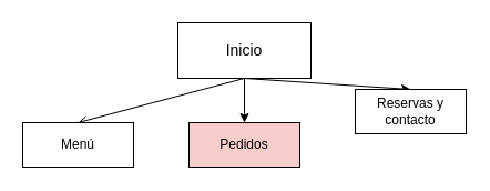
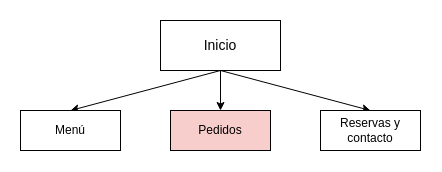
  <mxCell id="0" />
  <mxCell id="1" parent="0" />
- <mxCell id="2" style="rounded=0;orthogonalLoop=1;jettySize=auto;html=1;exitX=0.5;exitY=1;exitDx=0;exitDy=0;entryX=0.5;entryY=0;entryDx=0;entryDy=0;endArrow=open;" edge="1" parent="1" source="5" target="8"><mxGeometry relative="1" as="geometry" /></mxCell>
+ <mxCell id="2" style="rounded=0;orthogonalLoop=1;jettySize=auto;html=1;exitX=0.5;exitY=1;exitDx=0;exitDy=0;entryX=0.5;entryY=0;entryDx=0;entryDy=0;" edge="1" parent="1" source="5" target="8"><mxGeometry relative="1" as="geometry" /></mxCell>
  <mxCell id="3" style="edgeStyle=none;shape=connector;rounded=0;orthogonalLoop=1;jettySize=auto;html=1;exitX=0.5;exitY=1;exitDx=0;exitDy=0;entryX=0.5;entryY=0;entryDx=0;entryDy=0;strokeColor=default;align=center;verticalAlign=middle;fontFamily=Helvetica;fontSize=11;fontColor=default;labelBackgroundColor=default;endArrow=classic;" edge="1" parent="1" source="5" target="7"><mxGeometry relative="1" as="geometry" /></mxCell>
  <mxCell id="4" style="edgeStyle=none;shape=connector;rounded=0;orthogonalLoop=1;jettySize=auto;html=1;exitX=0.5;exitY=1;exitDx=0;exitDy=0;entryX=0.5;entryY=0;entryDx=0;entryDy=0;strokeColor=default;align=center;verticalAlign=middle;fontFamily=Helvetica;fontSize=11;fontColor=default;labelBackgroundColor=default;endArrow=classic;" edge="1" parent="1" source="5" target="6"><mxGeometry relative="1" as="geometry" /></mxCell>
  <mxCell id="5" value="&lt;font style=&quot;font-size: 14px;&quot;&gt;Inicio&lt;/font&gt;" style="whiteSpace=wrap;html=1;align=center;" vertex="1" parent="1"><mxGeometry x="160" y="20" width="120" height="50" as="geometry" /></mxCell>
- <mxCell id="6" value="Reservas y contacto" style="whiteSpace=wrap;html=1;align=center;" vertex="1" parent="1"><mxGeometry x="320" y="80" width="100" height="40" as="geometry" /></mxCell>
+ <mxCell id="6" value="Reservas y contacto" style="whiteSpace=wrap;html=1;align=center;" vertex="1" parent="1"><mxGeometry x="320" y="110" width="100" height="40" as="geometry" /></mxCell>
  <mxCell id="7" value="Pedidos" style="whiteSpace=wrap;html=1;align=center;fillColor=#f8cecc;" vertex="1" parent="1"><mxGeometry x="170" y="110" width="100" height="40" as="geometry" /></mxCell>
  <mxCell id="8" value="Menú" style="whiteSpace=wrap;html=1;align=center;" vertex="1" parent="1"><mxGeometry x="20" y="110" width="100" height="40" as="geometry" /></mxCell>
